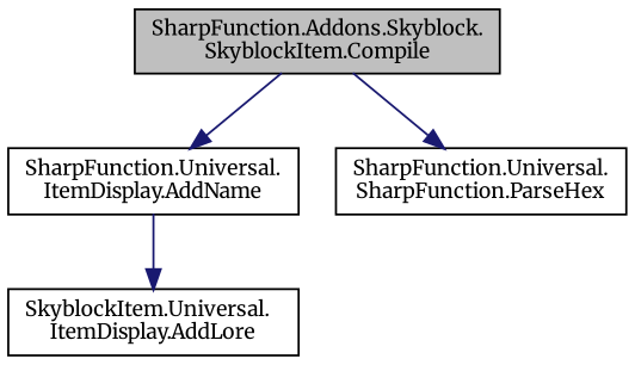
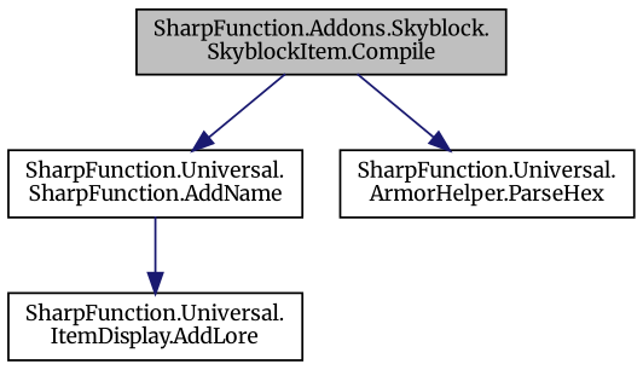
  digraph {
    fontname=Merriweather
    rankdir=TB
    node [color=black fillcolor=white fontname=Merriweather fontsize=10 shape=record style=filled]
    edge [color=midnightblue fontname=Merriweather fontsize=10 labelfontname=Helvetica labelfontsize=10 style=solid]
    n1 [fillcolor=grey75 fontcolor=black height=0.2 label="SharpFunction.Addons.Skyblock.\lSkyblockItem.Compile" width=0.4]
-   n2 [height=0.2 label="SharpFunction.Universal.\lItemDisplay.AddName" width=0.4]
-   n3 [height=0.2 label="SharpFunction.Universal.\lSharpFunction.ParseHex" width=0.4]
-   n4 [height=0.2 label="SkyblockItem.Universal.\lItemDisplay.AddLore" width=0.4]
+   n2 [height=0.2 label="SharpFunction.Universal.\lSharpFunction.AddName" width=0.4]
+   n3 [height=0.2 label="SharpFunction.Universal.\lArmorHelper.ParseHex" width=0.4]
+   n4 [height=0.2 label="SharpFunction.Universal.\lItemDisplay.AddLore" width=0.4]
    n1 -> n2
    n1 -> n3
    n2 -> n4
  }
